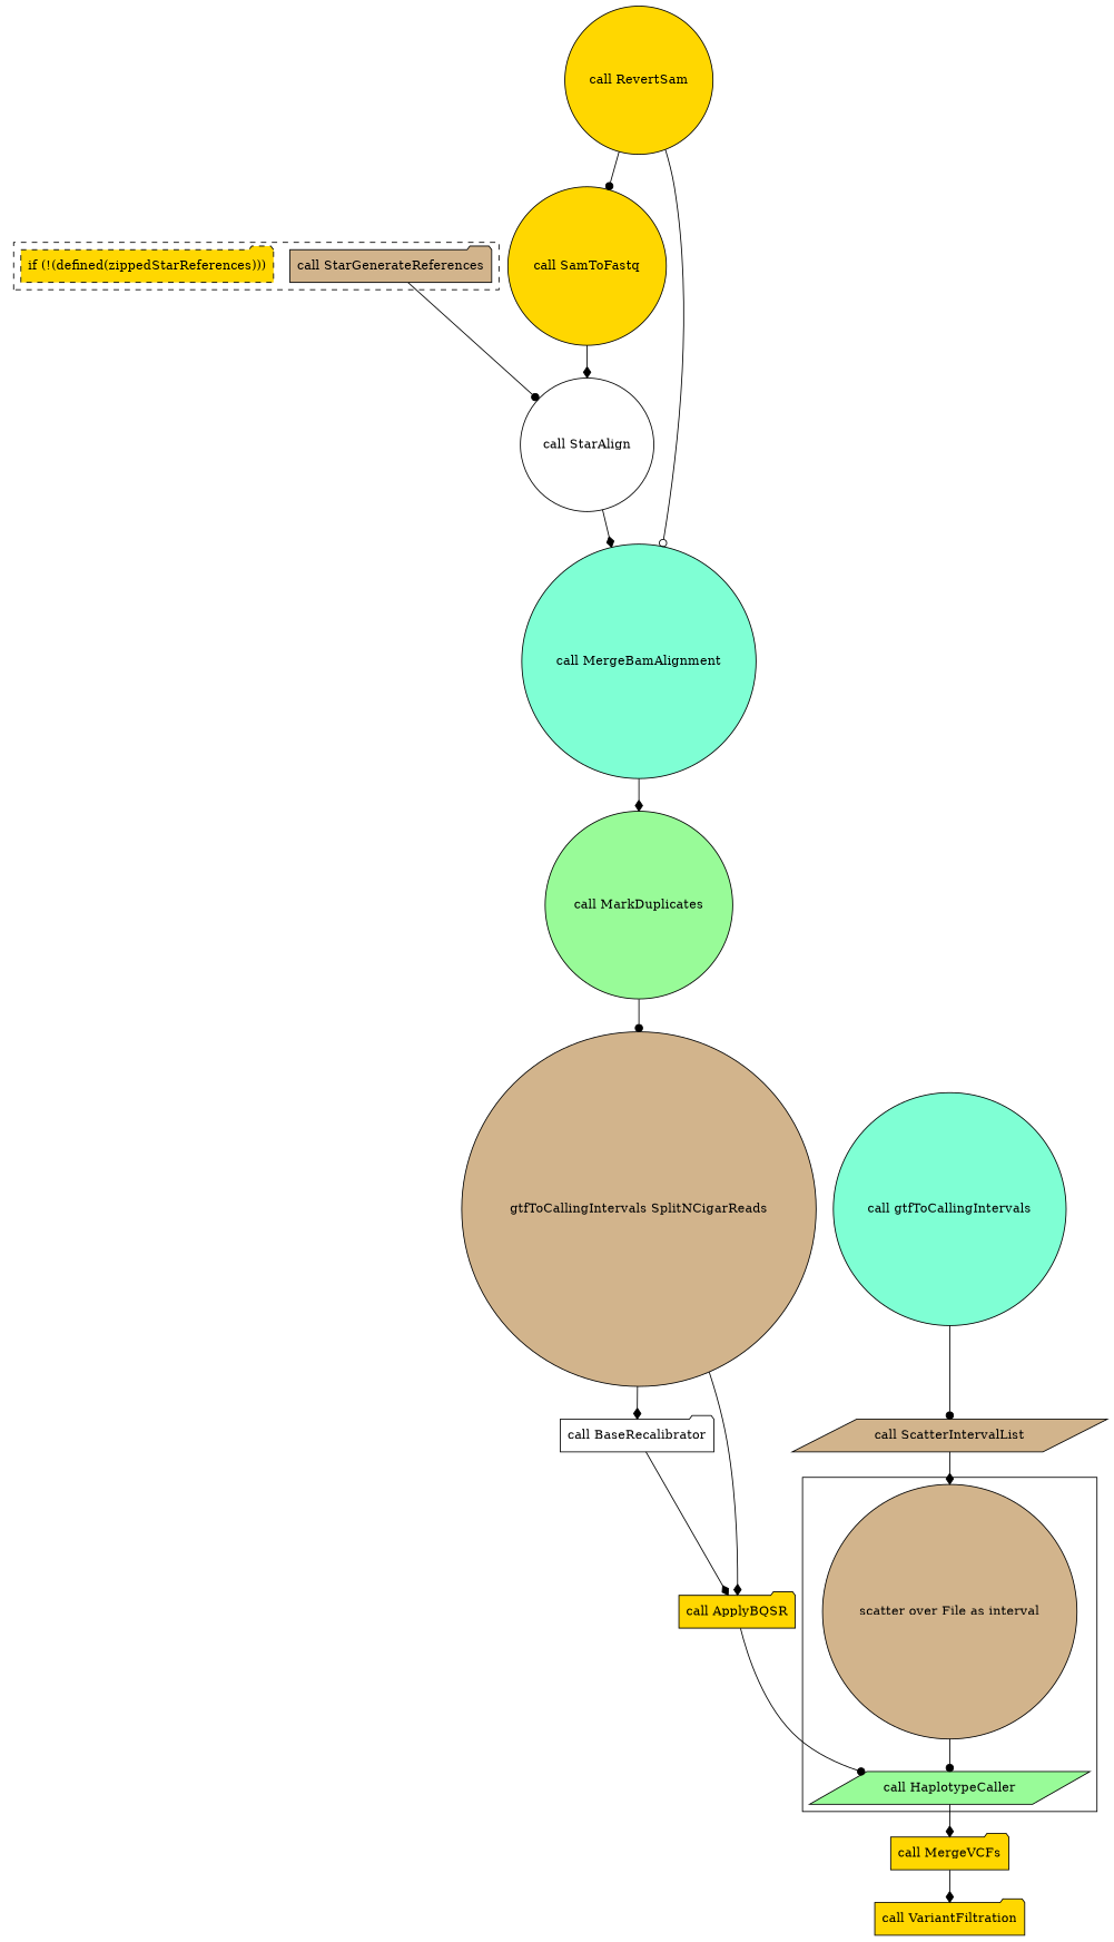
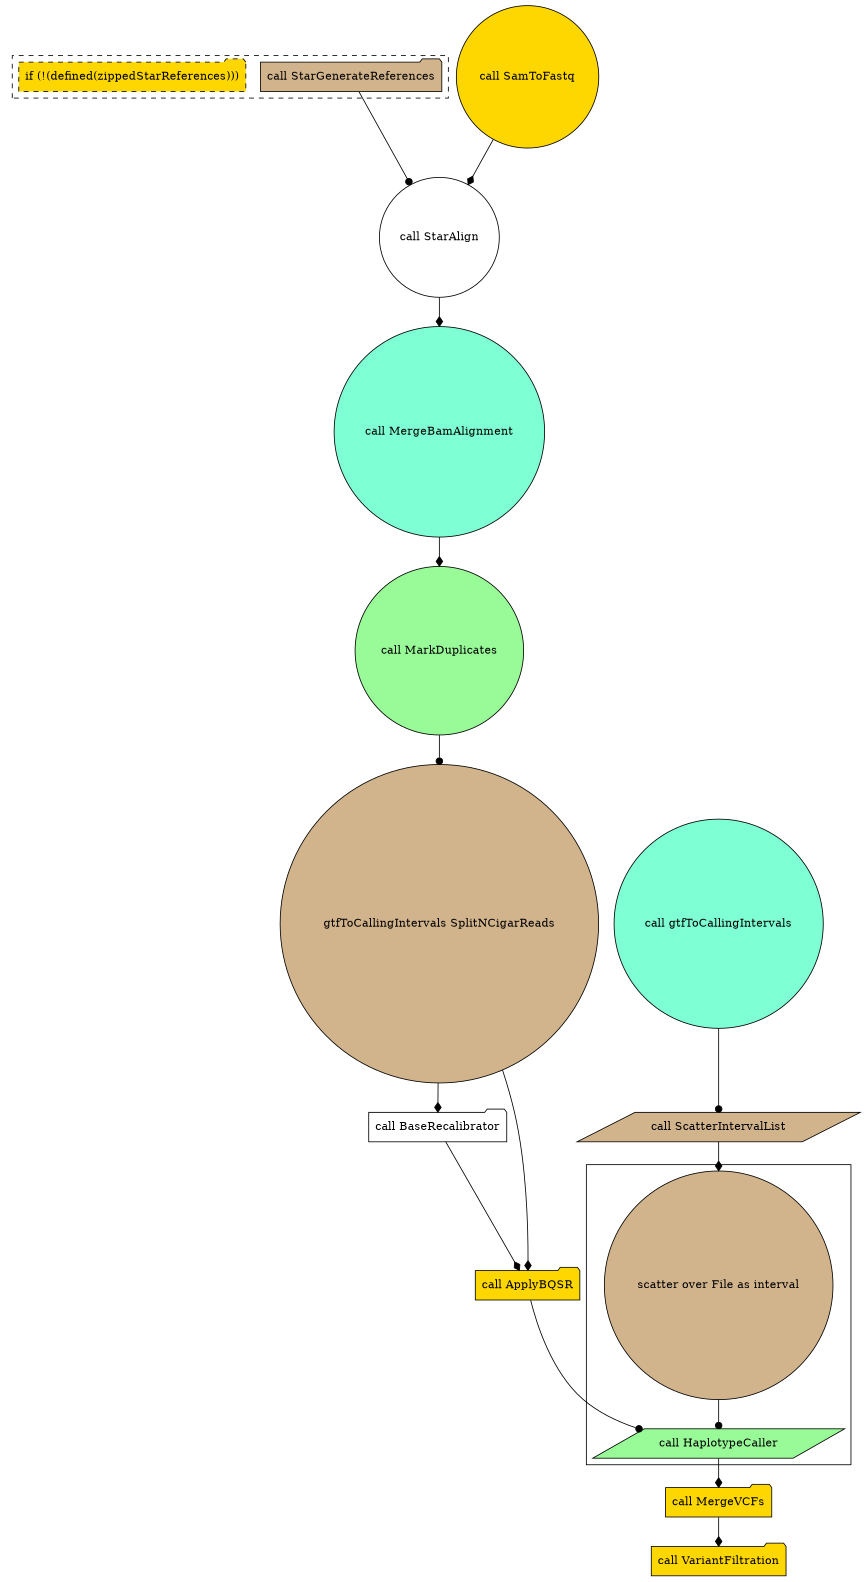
  digraph {
    compound=true
    node [fillcolor=gold shape=circle style=filled]
    edge [arrowhead=diamond]
    n1 [fillcolor=tan label="call StarGenerateReferences" shape=folder]
    n2 [label="if (!(defined(zippedStarReferences)))" shape=folder style="dashed,filled"]
    n3 [fillcolor=tan label="scatter over File as interval"]
    n4 [fillcolor=palegreen label="call HaplotypeCaller" shape=parallelogram]
    n5 [fillcolor=white label="call StarAlign"]
    n6 [label="call MergeVCFs" shape=folder]
    n7 [fillcolor=aquamarine label="call MergeBamAlignment"]
    n8 [fillcolor=palegreen label="call MarkDuplicates"]
    n9 [fillcolor=tan label="gtfToCallingIntervals SplitNCigarReads"]
    n10 [fillcolor=white label="call BaseRecalibrator" shape=folder]
    n11 [label="call ApplyBQSR" shape=folder]
-   n12 [label="call RevertSam"]
    n13 [label="call SamToFastq"]
    n14 [label="call VariantFiltration" shape=folder]
    n15 [fillcolor=aquamarine label="call gtfToCallingIntervals"]
    n16 [fillcolor=tan label="call ScatterIntervalList" shape=parallelogram]
    subgraph cluster_1 {
      fillcolor=white
      style="filled,dashed"
      n1
      n2
    }
    subgraph cluster_2 {
      fillcolor=white
      style="filled,solid"
      n3
      n4
    }
    n1 -> n5 [arrowhead=dot]
    n3 -> n4 [arrowhead=dot]
    n4 -> n6
    n5 -> n7
    n6 -> n14
    n7 -> n8
    n8 -> n9 [arrowhead=dot]
    n9 -> n10
    n9 -> n11
    n10 -> n11
    n11 -> n4 [arrowhead=dot]
-   n12 -> n7 [arrowhead=odot]
-   n12 -> n13 [arrowhead=dot]
    n13 -> n5
    n15 -> n16 [arrowhead=dot]
    n16 -> n3
  }
